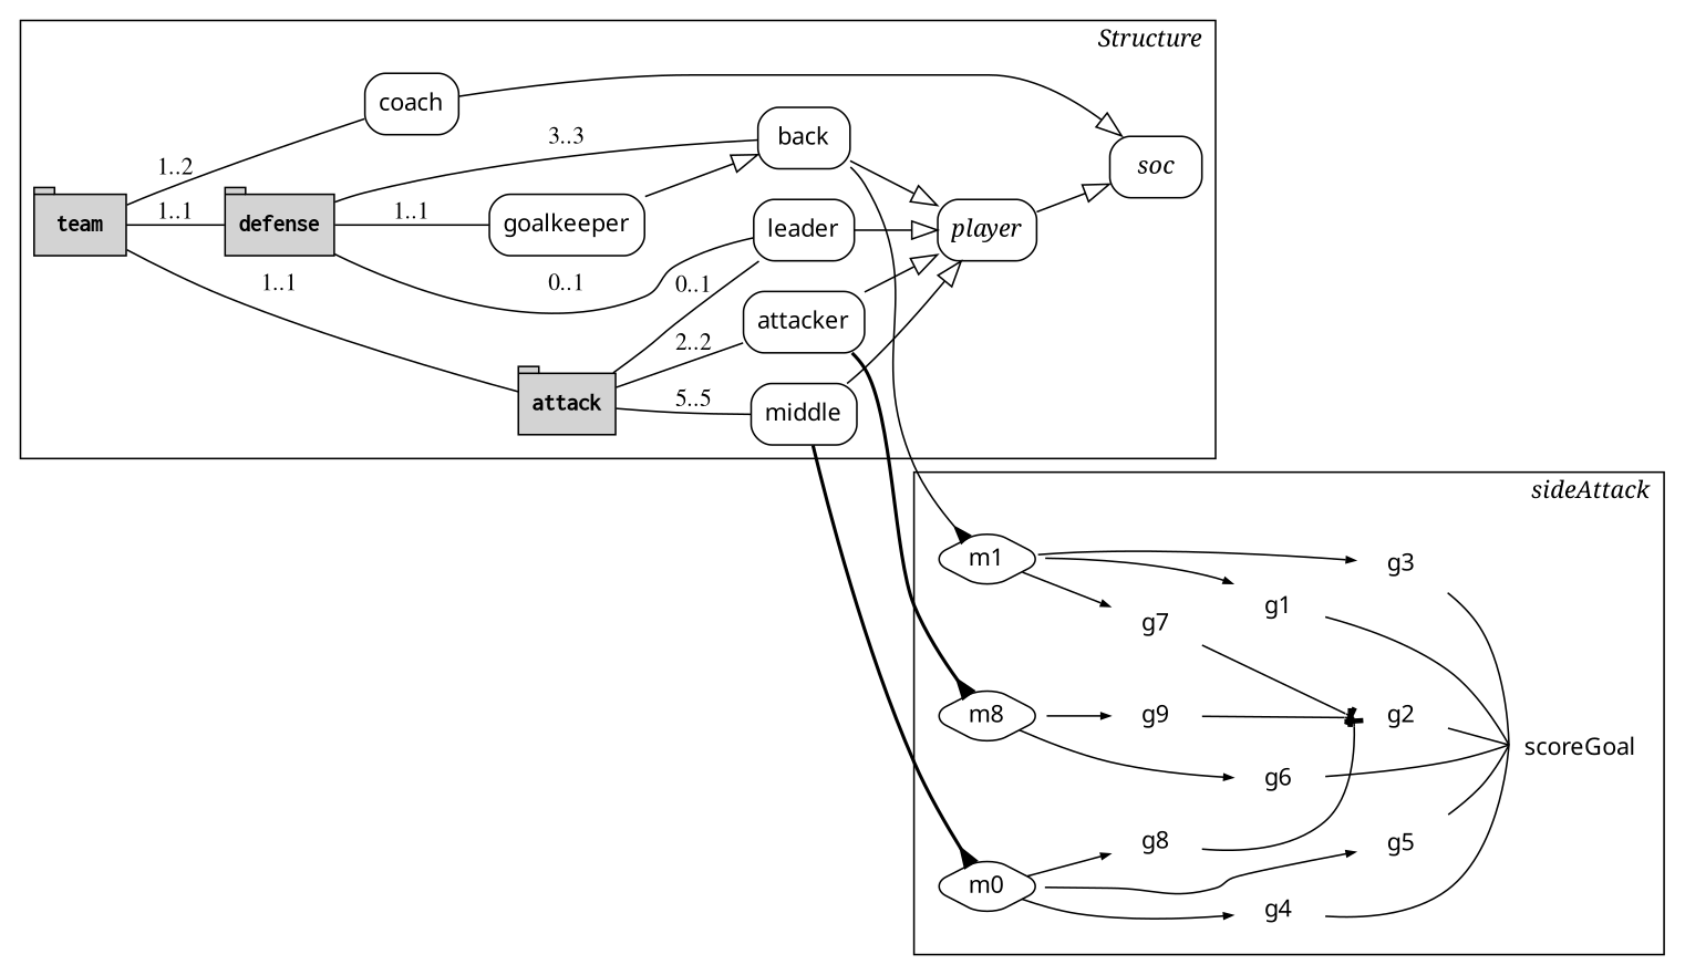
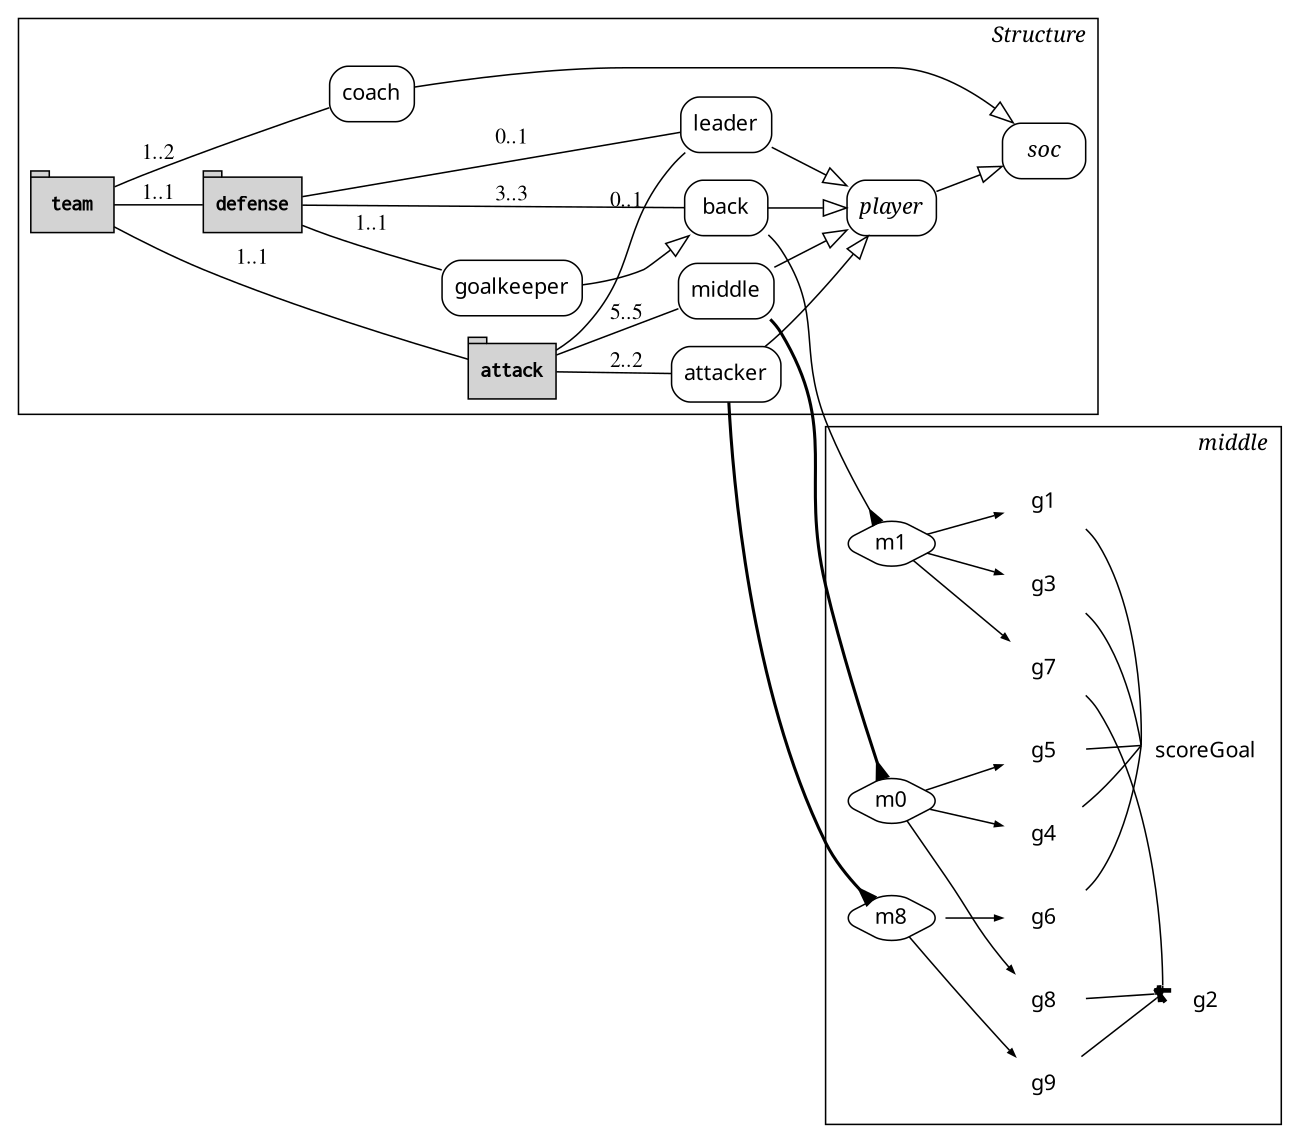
  digraph {
    compound=true
    rankdir=LR
    node [fontname=Helvetic shape=plaintext style=rounded]
    edge [arrowhead=none arrowsize=1.5]
    player [fontname=Italic shape=box]
    soc [fontname=Italic shape=box]
    goalkeeper [shape=box]
    back [shape=box]
    coach [shape=box]
    leader [shape=box]
    attacker [shape=box]
    middle [shape=box]
    team [fontname="Courier-Bold" shape=tab style=filled]
    defense [fontname="Courier-Bold" shape=tab style=filled]
    attack [fontname="Courier-Bold" shape=tab style=filled]
    scoreGoal [style=""]
    g1 [style=""]
    g2 [style=""]
    g7 [style=""]
    g8 [style=""]
    g9 [style=""]
    g3 [style=""]
    g4 [style=""]
    g5 [style=""]
    g6 [style=""]
    n22 [label=m0 shape=diamond]
    n23 [label=m8 shape=diamond]
    m1 [shape=diamond]
    subgraph cluster_1 {
      fontname=Italic
      label=Structure
      labeljust=r
      labelloc=t
      player
      soc
      goalkeeper
      back
      coach
      leader
      attacker
      middle
      team
      defense
      attack
    }
    subgraph cluster_2 {
      fontname=Italic
-     label=sideAttack
+     label=middle
      labeljust=r
      labelloc=t
      scoreGoal
      g1
      g2
      g7
      g8
      g9
      g3
      g4
      g5
      g6
      n22
      n23
      m1
    }
    player -> soc [arrowhead=onormal]
    goalkeeper -> back [arrowhead=onormal]
    back -> player [arrowhead=onormal]
    back -> m1 [arrowhead=inv style=filled arrowsize=""]
    coach -> soc [arrowhead=onormal]
    leader -> player [arrowhead=onormal]
    attacker -> player [arrowhead=onormal]
    attacker -> n23 [arrowhead=inv style=bold arrowsize=""]
    middle -> player [arrowhead=onormal]
    middle -> n22 [arrowhead=inv style=bold arrowsize=""]
    team -> coach [arrowtail=odiamond fontname=Times label="1..2"]
    team -> defense [arrowtail=odiamond fontname=Times label="1..1"]
    team -> attack [arrowtail=odiamond fontname=Times label="1..1"]
    defense -> goalkeeper [arrowtail=odiamond fontname=Times label="1..1"]
    defense -> back [arrowtail=odiamond fontname=Times label="3..3"]
    defense -> leader [arrowtail=odiamond fontname=Times label="0..1"]
    attack -> leader [arrowtail=odiamond fontname=Times label="0..1"]
    attack -> attacker [arrowtail=odiamond fontname=Times label="2..2"]
    attack -> middle [arrowtail=odiamond fontname=Times label="5..5"]
    g1 -> scoreGoal [samehead=true arrowsize=""]
-   g2 -> scoreGoal [samehead=true arrowsize=""]
    g7 -> g2 [arrowhead=tee samehead=true arrowsize=""]
    g8 -> g2 [arrowhead=tee samehead=true arrowsize=""]
    g9 -> g2 [arrowhead=tee samehead=true arrowsize=""]
    g3 -> scoreGoal [samehead=true arrowsize=""]
    g4 -> scoreGoal [samehead=true arrowsize=""]
    g5 -> scoreGoal [samehead=true arrowsize=""]
    g6 -> scoreGoal [samehead=true arrowsize=""]
    n22 -> g8 [arrowsize=0.5 arrowhead=""]
    n22 -> g4 [arrowsize=0.5 arrowhead=""]
    n22 -> g5 [arrowsize=0.5 arrowhead=""]
    n23 -> g9 [arrowsize=0.5 arrowhead=""]
    n23 -> g6 [arrowsize=0.5 arrowhead=""]
    m1 -> g1 [arrowsize=0.5 arrowhead=""]
    m1 -> g7 [arrowsize=0.5 arrowhead=""]
    m1 -> g3 [arrowsize=0.5 arrowhead=""]
  }
